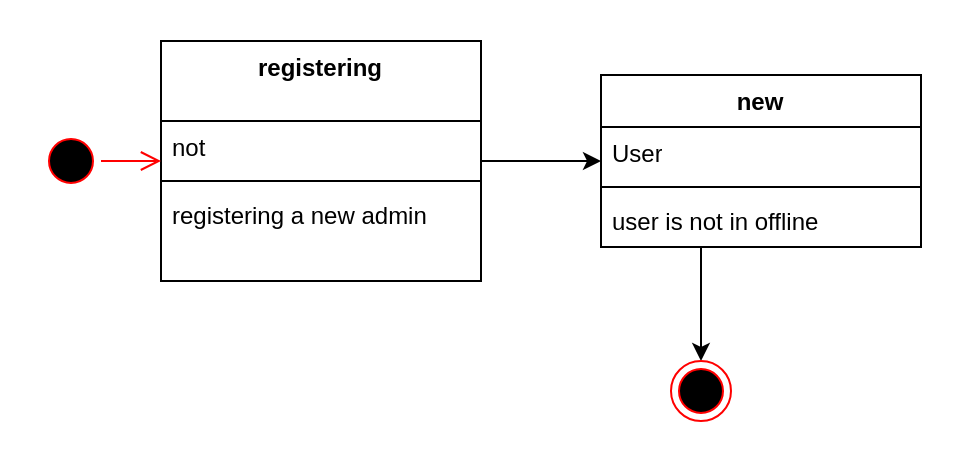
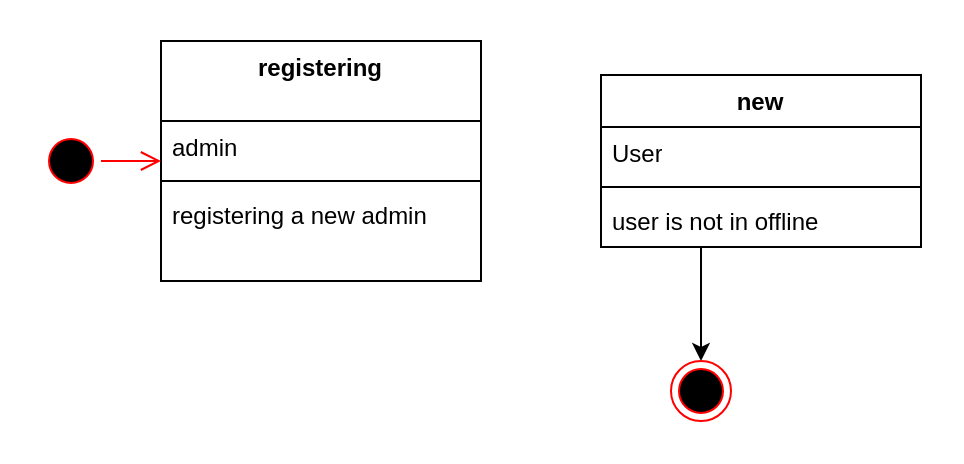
  <mxCell id="0" />
  <mxCell id="1" parent="0" />
  <mxCell id="2" style="edgeStyle=orthogonalEdgeStyle;rounded=0;orthogonalLoop=1;jettySize=auto;html=1;" parent="1" source="3" target="12" edge="1"><mxGeometry relative="1" as="geometry"><Array as="points"><mxPoint x="350" y="140" /><mxPoint x="350" y="140" /></Array></mxGeometry></mxCell>
  <mxCell id="3" value="new" style="swimlane;fontStyle=1;align=center;verticalAlign=top;childLayout=stackLayout;horizontal=1;startSize=26;horizontalStack=0;resizeParent=1;resizeParentMax=0;resizeLast=0;collapsible=1;marginBottom=0;whiteSpace=wrap;html=1;" parent="1" vertex="1"><mxGeometry x="300" y="37" width="160" height="86" as="geometry" /></mxCell>
  <mxCell id="4" value="User" style="text;strokeColor=none;fillColor=none;align=left;verticalAlign=top;spacingLeft=4;spacingRight=4;overflow=hidden;rotatable=0;points=[[0,0.5],[1,0.5]];portConstraint=eastwest;whiteSpace=wrap;html=1;" parent="3" vertex="1"><mxGeometry y="26" width="160" height="26" as="geometry" /></mxCell>
  <mxCell id="5" value="" style="line;strokeWidth=1;fillColor=none;align=left;verticalAlign=middle;spacingTop=-1;spacingLeft=3;spacingRight=3;rotatable=0;labelPosition=right;points=[];portConstraint=eastwest;strokeColor=inherit;" parent="3" vertex="1"><mxGeometry y="52" width="160" height="8" as="geometry" /></mxCell>
  <mxCell id="6" value="user is not in offline&amp;nbsp;" style="text;strokeColor=none;fillColor=none;align=left;verticalAlign=top;spacingLeft=4;spacingRight=4;overflow=hidden;rotatable=0;points=[[0,0.5],[1,0.5]];portConstraint=eastwest;whiteSpace=wrap;html=1;" parent="3" vertex="1"><mxGeometry y="60" width="160" height="26" as="geometry" /></mxCell>
- <mxCell id="7" style="edgeStyle=orthogonalEdgeStyle;rounded=0;orthogonalLoop=1;jettySize=auto;html=1;" edge="1" parent="1" source="8" target="3"><mxGeometry relative="1" as="geometry" /></mxCell>
  <mxCell id="8" value="registering" style="swimlane;fontStyle=1;align=center;verticalAlign=top;childLayout=stackLayout;horizontal=1;startSize=40;horizontalStack=0;resizeParent=1;resizeParentMax=0;resizeLast=0;collapsible=1;marginBottom=0;whiteSpace=wrap;html=1;" parent="1" vertex="1"><mxGeometry x="80" y="20" width="160" height="120" as="geometry" /></mxCell>
- <mxCell id="9" value="not" style="text;strokeColor=none;fillColor=none;align=left;verticalAlign=top;spacingLeft=4;spacingRight=4;overflow=hidden;rotatable=0;points=[[0,0.5],[1,0.5]];portConstraint=eastwest;whiteSpace=wrap;html=1;" parent="8" vertex="1"><mxGeometry y="40" width="160" height="26" as="geometry" /></mxCell>
+ <mxCell id="9" value="admin" style="text;strokeColor=none;fillColor=none;align=left;verticalAlign=top;spacingLeft=4;spacingRight=4;overflow=hidden;rotatable=0;points=[[0,0.5],[1,0.5]];portConstraint=eastwest;whiteSpace=wrap;html=1;" parent="8" vertex="1"><mxGeometry y="40" width="160" height="26" as="geometry" /></mxCell>
  <mxCell id="10" value="" style="line;strokeWidth=1;fillColor=none;align=left;verticalAlign=middle;spacingTop=-1;spacingLeft=3;spacingRight=3;rotatable=0;labelPosition=right;points=[];portConstraint=eastwest;strokeColor=inherit;" parent="8" vertex="1"><mxGeometry y="66" width="160" height="8" as="geometry" /></mxCell>
  <mxCell id="11" value="registering a new admin" style="text;strokeColor=none;fillColor=none;align=left;verticalAlign=top;spacingLeft=4;spacingRight=4;overflow=hidden;rotatable=0;points=[[0,0.5],[1,0.5]];portConstraint=eastwest;whiteSpace=wrap;html=1;" parent="8" vertex="1"><mxGeometry y="74" width="160" height="46" as="geometry" /></mxCell>
  <mxCell id="12" value="" style="ellipse;html=1;shape=endState;fillColor=#000000;strokeColor=#ff0000;" parent="1" vertex="1"><mxGeometry x="335" y="180" width="30" height="30" as="geometry" /></mxCell>
  <mxCell id="13" value="" style="ellipse;html=1;shape=startState;fillColor=#000000;strokeColor=#ff0000;" parent="1" vertex="1"><mxGeometry x="20" y="65" width="30" height="30" as="geometry" /></mxCell>
  <mxCell id="14" value="" style="edgeStyle=orthogonalEdgeStyle;html=1;verticalAlign=bottom;endArrow=open;endSize=8;strokeColor=#ff0000;rounded=0;" parent="1" source="13" target="8" edge="1"><mxGeometry relative="1" as="geometry"><mxPoint x="125" y="120" as="targetPoint" /></mxGeometry></mxCell>
